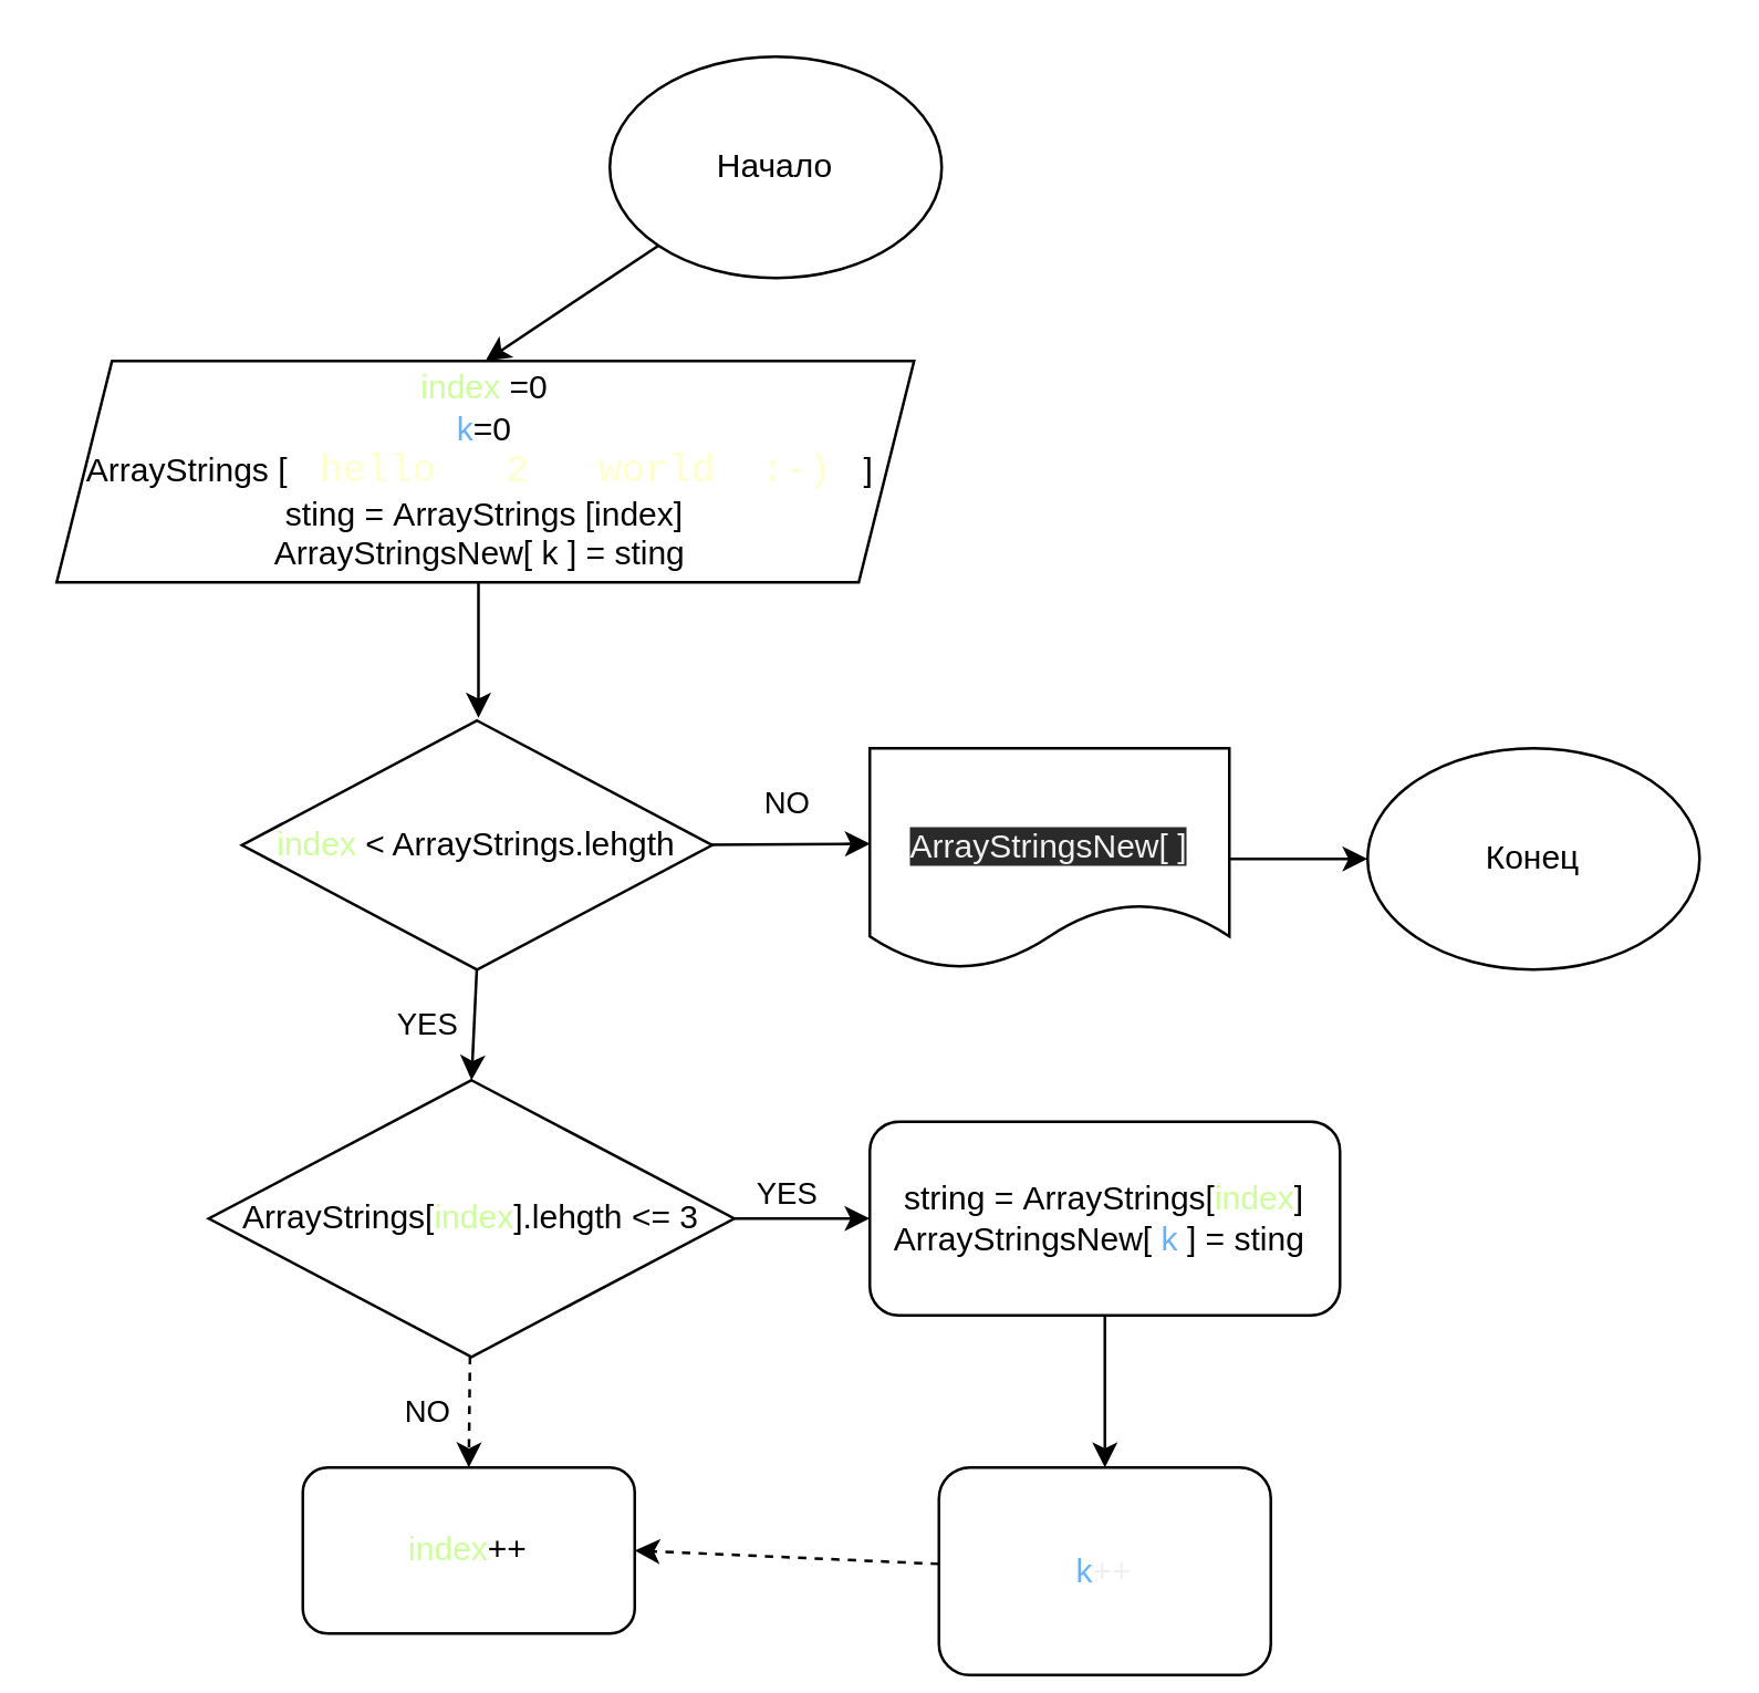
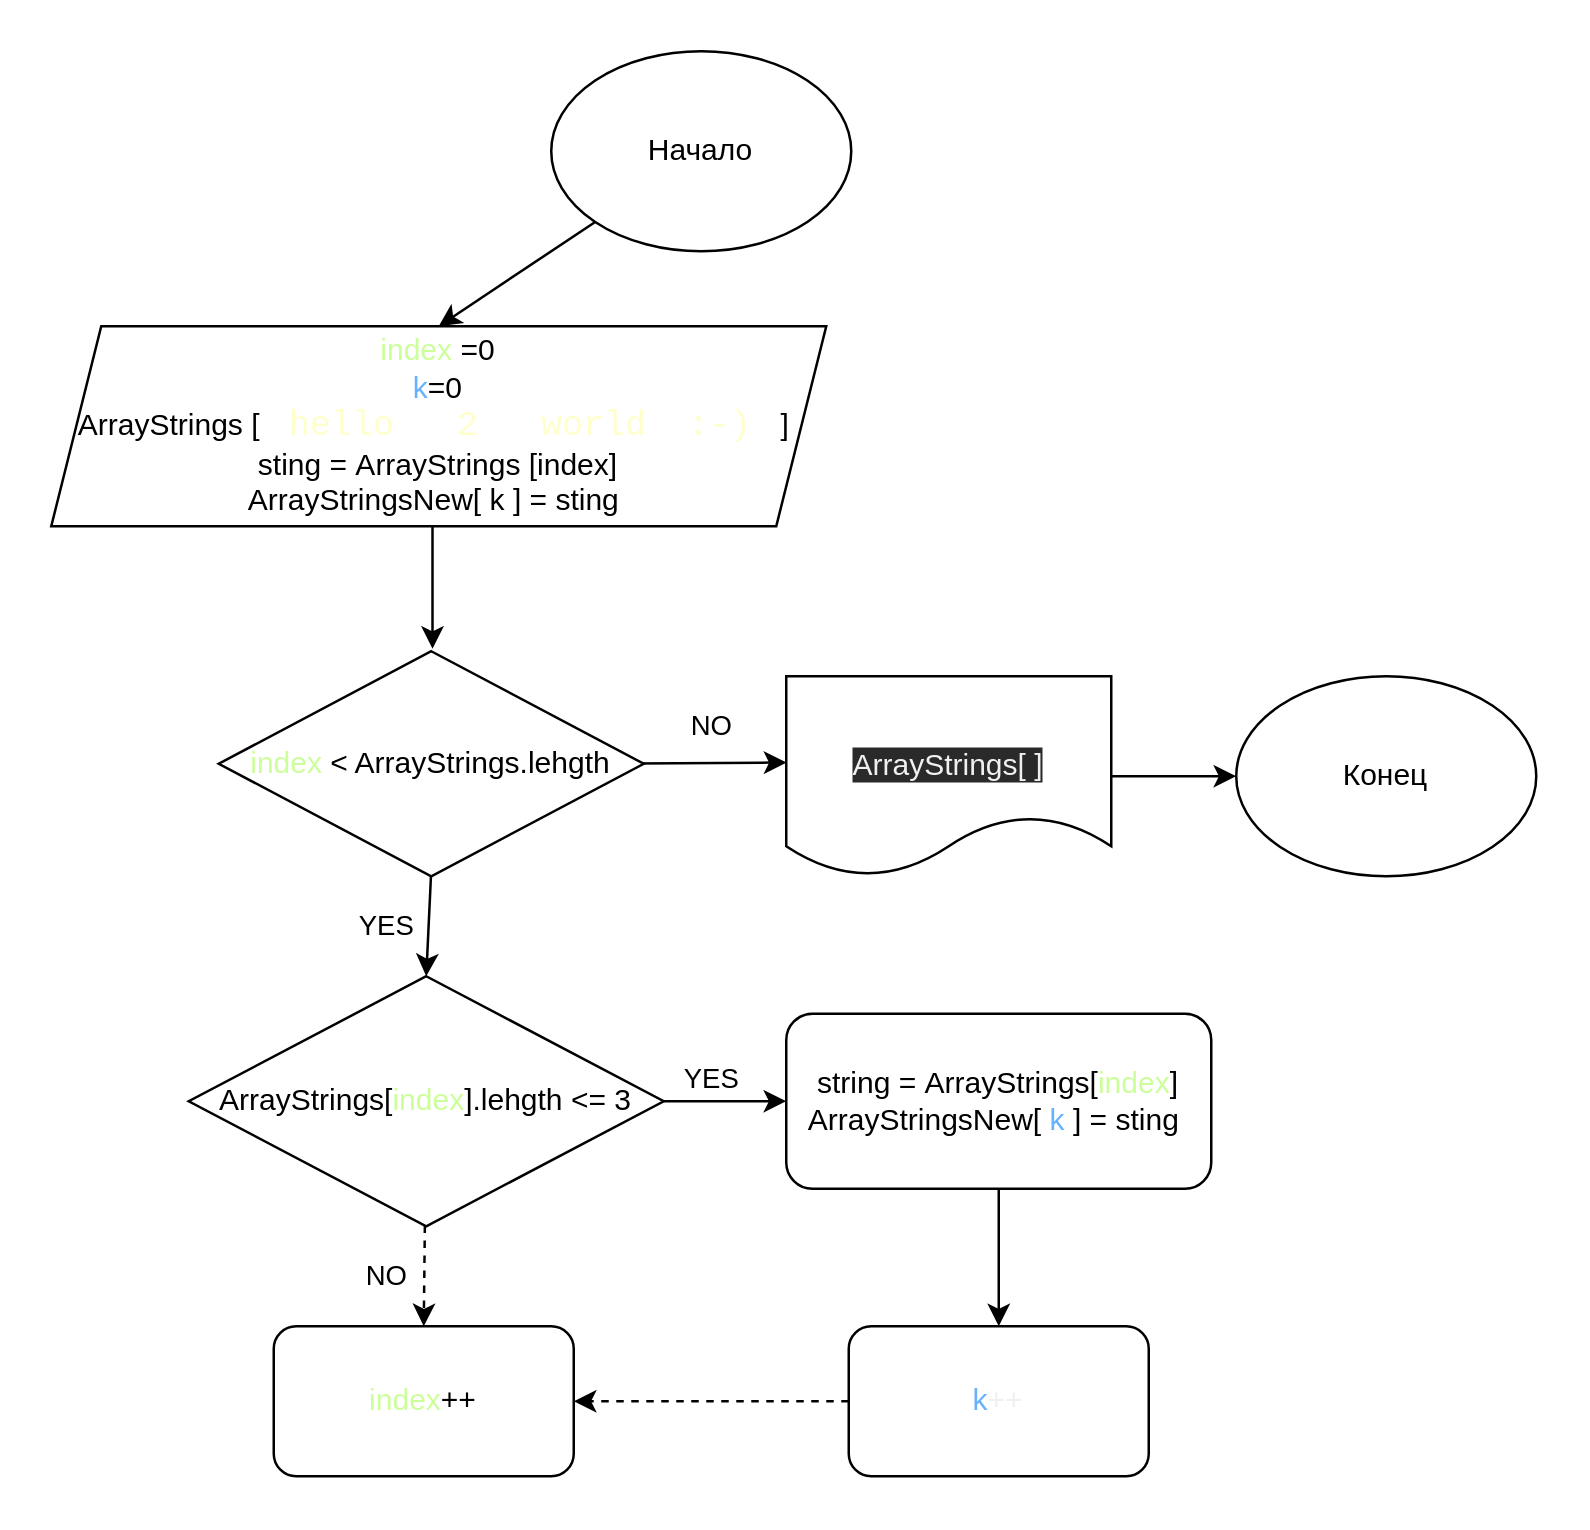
  <mxCell id="0" />
  <mxCell id="1" parent="0" />
  <mxCell id="2" style="edgeStyle=none;html=1;entryX=0.5;entryY=0;entryDx=0;entryDy=0;" edge="1" parent="1" source="3" target="11"><mxGeometry relative="1" as="geometry" /></mxCell>
  <mxCell id="3" value="Начало" style="ellipse;whiteSpace=wrap;html=1;" parent="1" vertex="1"><mxGeometry x="220" y="20" width="120" height="80" as="geometry" /></mxCell>
  <mxCell id="4" style="edgeStyle=none;html=1;entryX=0.5;entryY=0;entryDx=0;entryDy=0;" parent="1" edge="1"><mxGeometry relative="1" as="geometry"><mxPoint x="172.5" y="210" as="sourcePoint" /><mxPoint x="172.5" y="259" as="targetPoint" /></mxGeometry></mxCell>
  <mxCell id="5" value="NO" style="edgeStyle=none;html=1;entryX=0;entryY=0.5;entryDx=0;entryDy=0;" parent="1" edge="1"><mxGeometry x="0.018" y="15" relative="1" as="geometry"><mxPoint x="252.997" y="304.921" as="sourcePoint" /><mxPoint x="314.09" y="304.5" as="targetPoint" /><mxPoint as="offset" /></mxGeometry></mxCell>
  <mxCell id="6" value="YES" style="edgeStyle=none;html=1;entryX=0.5;entryY=0;entryDx=0;entryDy=0;" edge="1" parent="1"><mxGeometry x="0.065" y="-17" relative="1" as="geometry"><mxPoint x="170" y="390" as="targetPoint" /><mxPoint x="171.934" y="348.906" as="sourcePoint" /><mxPoint as="offset" /></mxGeometry></mxCell>
  <mxCell id="7" value="&lt;font color=&quot;#ccff99&quot;&gt;index &lt;/font&gt;&amp;lt; ArrayStrings.lehgth" style="rhombus;whiteSpace=wrap;html=1;" parent="1" vertex="1"><mxGeometry x="87" y="260" width="170" height="90" as="geometry" /></mxCell>
  <mxCell id="8" style="edgeStyle=none;html=1;entryX=0;entryY=0.5;entryDx=0;entryDy=0;" parent="1" source="9" target="10" edge="1"><mxGeometry relative="1" as="geometry" /></mxCell>
- <mxCell id="9" value="&lt;span style=&quot;color: rgb(240 , 240 , 240) ; font-family: &amp;#34;helvetica&amp;#34; ; font-size: 12px ; font-style: normal ; font-weight: 400 ; letter-spacing: normal ; text-align: center ; text-indent: 0px ; text-transform: none ; word-spacing: 0px ; background-color: rgb(42 , 42 , 42) ; display: inline ; float: none&quot;&gt;&lt;br&gt;ArrayStringsNew[ ]&lt;/span&gt;" style="shape=document;whiteSpace=wrap;html=1;boundedLbl=1;" parent="1" vertex="1"><mxGeometry x="314" y="270" width="130" height="80" as="geometry" /></mxCell>
+ <mxCell id="9" value="&lt;span style=&quot;color: rgb(240 , 240 , 240) ; font-family: &amp;#34;helvetica&amp;#34; ; font-size: 12px ; font-style: normal ; font-weight: 400 ; letter-spacing: normal ; text-align: center ; text-indent: 0px ; text-transform: none ; word-spacing: 0px ; background-color: rgb(42 , 42 , 42) ; display: inline ; float: none&quot;&gt;&lt;br&gt;ArrayStrings[ ]&lt;/span&gt;" style="shape=document;whiteSpace=wrap;html=1;boundedLbl=1;" parent="1" vertex="1"><mxGeometry x="314" y="270" width="130" height="80" as="geometry" /></mxCell>
  <mxCell id="10" value="Конец" style="ellipse;whiteSpace=wrap;html=1;" parent="1" vertex="1"><mxGeometry x="494" y="270" width="120" height="80" as="geometry" /></mxCell>
  <mxCell id="11" value="&lt;font color=&quot;#ccff99&quot;&gt;index&amp;nbsp;&lt;/font&gt;=0&lt;br&gt;&lt;font color=&quot;#66b2ff&quot;&gt;k&lt;/font&gt;=0&lt;br&gt;ArrayStrings [&lt;font color=&quot;#ffffff&quot;&gt;&amp;nbsp;&lt;/font&gt;&lt;span style=&quot;font-family: &amp;#34;consolas&amp;#34; , &amp;#34;courier new&amp;#34; , monospace ; font-size: 14px&quot;&gt;&lt;font color=&quot;#ffffff&quot;&gt;&quot;&lt;/font&gt;&lt;font color=&quot;#ffffcc&quot;&gt;hello&lt;/font&gt;&lt;font color=&quot;#ffffff&quot;&gt;&quot;,&quot;&lt;/font&gt;&lt;font color=&quot;#ffffcc&quot;&gt;2&lt;/font&gt;&lt;font color=&quot;#ffffff&quot;&gt;&quot;,&quot;&lt;/font&gt;&lt;font color=&quot;#ffffcc&quot;&gt;world&lt;/font&gt;&lt;font color=&quot;#ffffff&quot;&gt;,&quot;&lt;/font&gt;&lt;font color=&quot;#ffffcc&quot;&gt;:-)&lt;/font&gt;&lt;font color=&quot;#ffffff&quot;&gt;&quot;&lt;/font&gt;&lt;/span&gt;&lt;font color=&quot;#ffffff&quot;&gt;&amp;nbsp;&lt;/font&gt;]&amp;nbsp;&lt;br&gt;sting =&amp;nbsp;ArrayStrings&amp;nbsp;[index]&lt;br&gt;&lt;span style=&quot;font-family: &amp;#34;helvetica&amp;#34;&quot;&gt;ArrayStringsNew[&amp;nbsp;&lt;/span&gt;k&amp;nbsp;&lt;span style=&quot;font-family: &amp;#34;helvetica&amp;#34;&quot;&gt;] =&amp;nbsp;&lt;/span&gt;sting&amp;nbsp;" style="shape=parallelogram;perimeter=parallelogramPerimeter;whiteSpace=wrap;html=1;fixedSize=1;" parent="1" vertex="1"><mxGeometry x="20" y="130" width="310" height="80" as="geometry" /></mxCell>
  <mxCell id="12" value="YES" style="edgeStyle=none;html=1;entryX=0;entryY=0.5;entryDx=0;entryDy=0;" edge="1" parent="1"><mxGeometry x="-0.225" y="9" relative="1" as="geometry"><mxPoint x="265" y="440" as="sourcePoint" /><mxPoint x="314" y="440" as="targetPoint" /><mxPoint as="offset" /></mxGeometry></mxCell>
  <mxCell id="13" value="NO" style="edgeStyle=none;html=1;entryX=0.5;entryY=0;entryDx=0;entryDy=0;dashed=1;" edge="1" parent="1" source="14" target="15"><mxGeometry x="0.016" y="-15" relative="1" as="geometry"><mxPoint as="offset" /></mxGeometry></mxCell>
  <mxCell id="14" value="ArrayStrings[&lt;font color=&quot;#ccff99&quot;&gt;index&lt;/font&gt;].lehgth &amp;lt;= 3" style="rhombus;whiteSpace=wrap;html=1;" vertex="1" parent="1"><mxGeometry x="75" y="390" width="190" height="100" as="geometry" /></mxCell>
  <mxCell id="15" value="&lt;font color=&quot;#ccff99&quot;&gt;index&lt;/font&gt;++" style="rounded=1;whiteSpace=wrap;html=1;" vertex="1" parent="1"><mxGeometry x="109" y="530" width="120" height="60" as="geometry" /></mxCell>
  <mxCell id="16" style="edgeStyle=none;html=1;entryX=0.5;entryY=0;entryDx=0;entryDy=0;fontColor=#66B2FF;" edge="1" parent="1" source="17" target="19"><mxGeometry relative="1" as="geometry" /></mxCell>
  <mxCell id="17" value="&lt;span style=&quot;font-family: &amp;#34;helvetica&amp;#34;&quot;&gt;string =&amp;nbsp;&lt;/span&gt;ArrayStrings[&lt;font color=&quot;#ccff99&quot;&gt;index&lt;/font&gt;]&lt;span style=&quot;font-family: &amp;#34;helvetica&amp;#34;&quot;&gt;&lt;br&gt;ArrayStringsNew[&lt;/span&gt;&amp;nbsp;&lt;font color=&quot;#66b2ff&quot;&gt;k&amp;nbsp;&lt;/font&gt;&lt;span style=&quot;font-family: &amp;#34;helvetica&amp;#34;&quot;&gt;] =&amp;nbsp;&lt;/span&gt;sting&amp;nbsp;&lt;br&gt;" style="rounded=1;whiteSpace=wrap;html=1;" vertex="1" parent="1"><mxGeometry x="314" y="405" width="170" height="70" as="geometry" /></mxCell>
  <mxCell id="18" style="edgeStyle=none;html=1;entryX=1;entryY=0.5;entryDx=0;entryDy=0;fontColor=#66B2FF;dashed=1;" edge="1" parent="1" source="19" target="15"><mxGeometry relative="1" as="geometry" /></mxCell>
- <mxCell id="19" value="&lt;font color=&quot;#66b2ff&quot;&gt;k&lt;/font&gt;&lt;span style=&quot;color: rgb(240 , 240 , 240)&quot;&gt;++&lt;/span&gt;" style="rounded=1;whiteSpace=wrap;html=1;labelBackgroundColor=none;fontColor=#66B2FF;" vertex="1" parent="1"><mxGeometry x="339" y="530" width="120" height="75" as="geometry" /></mxCell>
+ <mxCell id="19" value="&lt;font color=&quot;#66b2ff&quot;&gt;k&lt;/font&gt;&lt;span style=&quot;color: rgb(240 , 240 , 240)&quot;&gt;++&lt;/span&gt;" style="rounded=1;whiteSpace=wrap;html=1;labelBackgroundColor=none;fontColor=#66B2FF;" vertex="1" parent="1"><mxGeometry x="339" y="530" width="120" height="60" as="geometry" /></mxCell>
